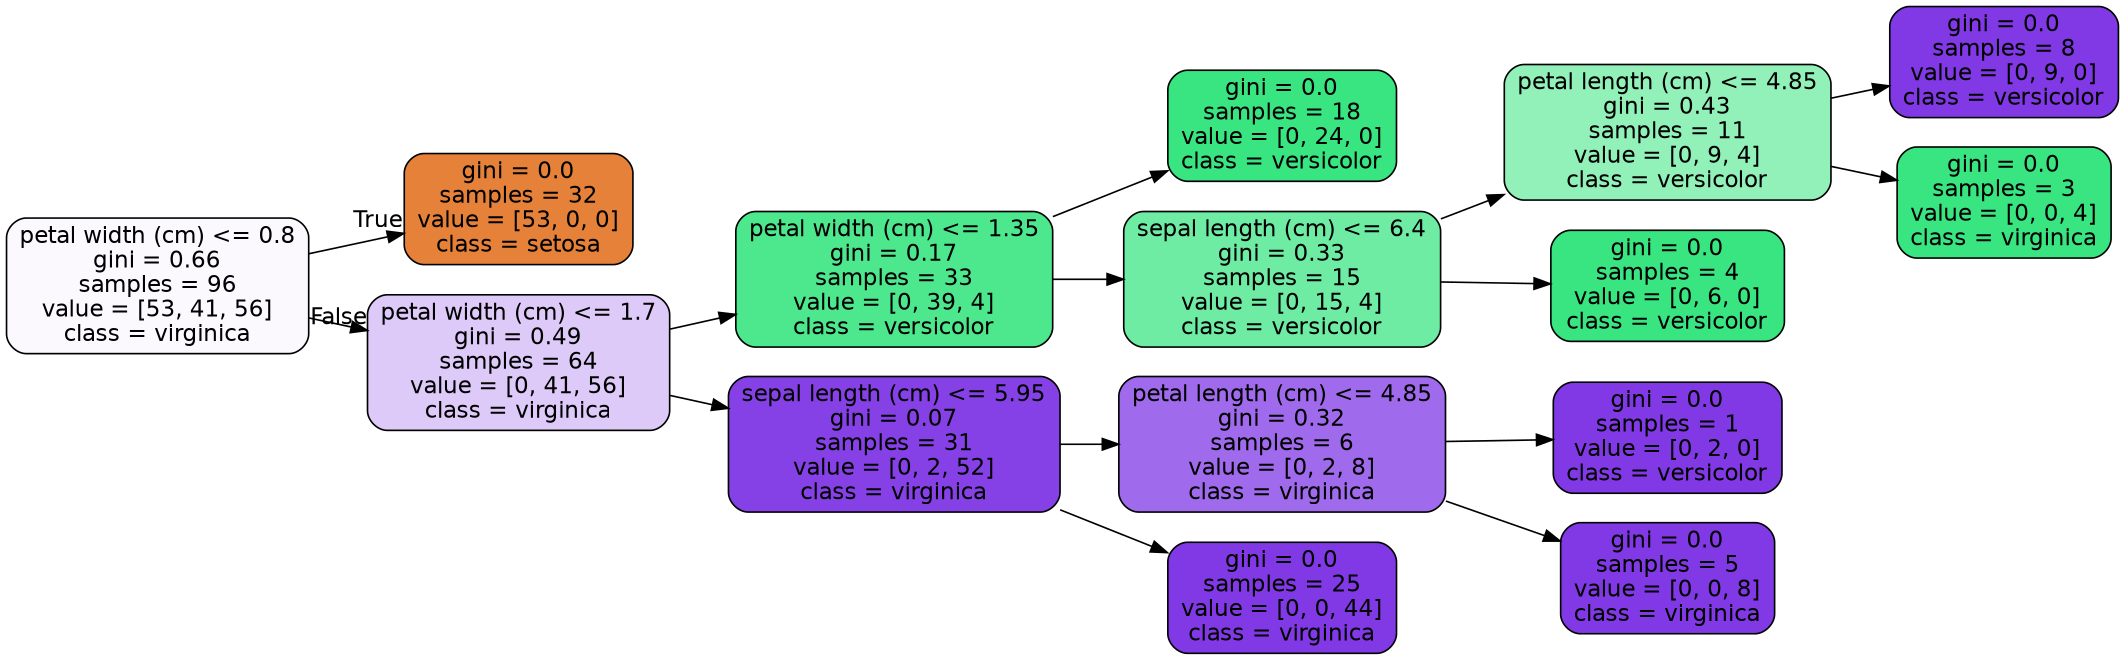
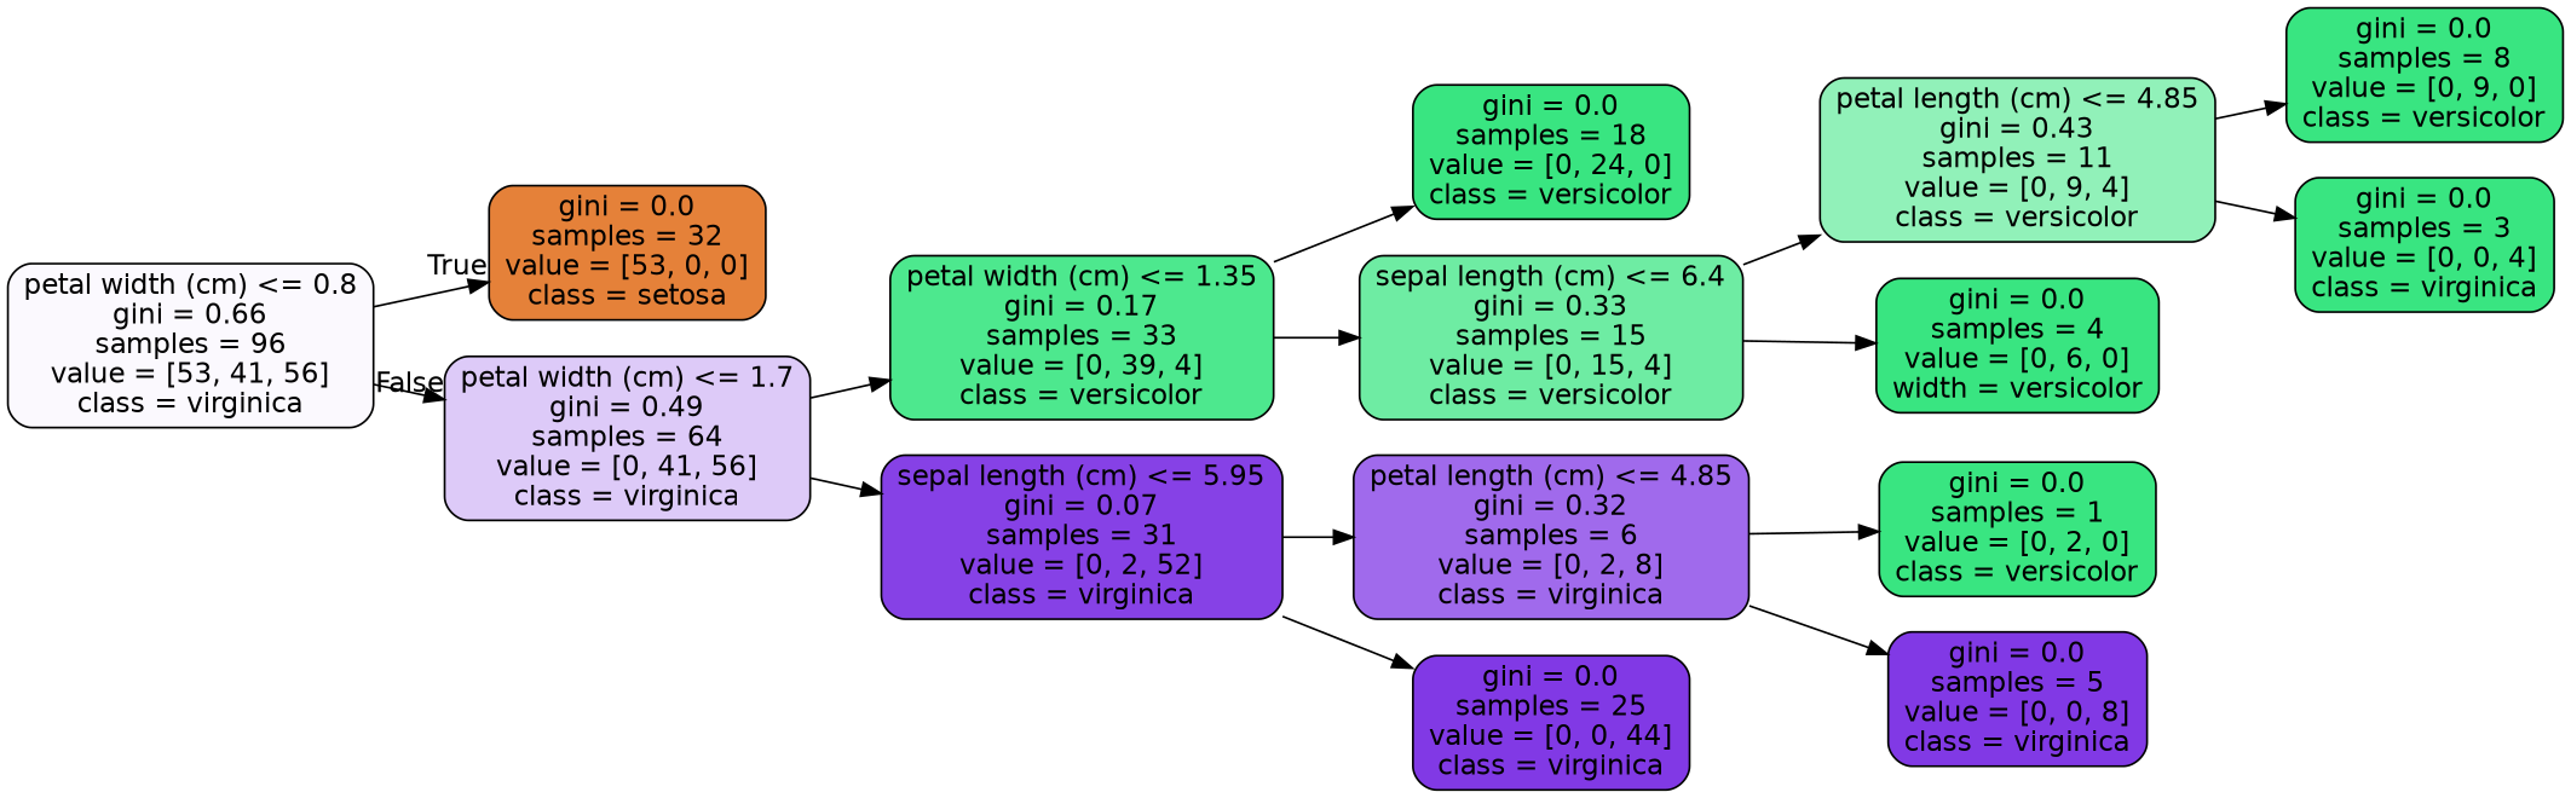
  digraph {
    rankdir=LR
    node [color=black fillcolor="#39e581" fontname=helvetica shape=box style="filled, rounded"]
    edge [fontname=helvetica]
    n1 [fillcolor="#fbf9fe" label="petal width (cm) <= 0.8\ngini = 0.66\nsamples = 96\nvalue = [53, 41, 56]\nclass = virginica"]
    n2 [fillcolor="#e58139" label="gini = 0.0\nsamples = 32\nvalue = [53, 0, 0]\nclass = setosa"]
    n3 [fillcolor="#ddcaf8" label="petal width (cm) <= 1.7\ngini = 0.49\nsamples = 64\nvalue = [0, 41, 56]\nclass = virginica"]
    n4 [fillcolor="#4de88e" label="petal width (cm) <= 1.35\ngini = 0.17\nsamples = 33\nvalue = [0, 39, 4]\nclass = versicolor"]
    n5 [fillcolor="#8641e6" label="sepal length (cm) <= 5.95\ngini = 0.07\nsamples = 31\nvalue = [0, 2, 52]\nclass = virginica"]
    n6 [label="gini = 0.0\nsamples = 18\nvalue = [0, 24, 0]\nclass = versicolor"]
    n7 [fillcolor="#6eeca3" label="sepal length (cm) <= 6.4\ngini = 0.33\nsamples = 15\nvalue = [0, 15, 4]\nclass = versicolor"]
    n8 [fillcolor="#a06aec" label="petal length (cm) <= 4.85\ngini = 0.32\nsamples = 6\nvalue = [0, 2, 8]\nclass = virginica"]
    n9 [fillcolor="#8139e5" label="gini = 0.0\nsamples = 25\nvalue = [0, 0, 44]\nclass = virginica"]
    n10 [fillcolor="#91f1b9" label="petal length (cm) <= 4.85\ngini = 0.43\nsamples = 11\nvalue = [0, 9, 4]\nclass = versicolor"]
-   n11 [label="gini = 0.0\nsamples = 4\nvalue = [0, 6, 0]\nclass = versicolor"]
-   n12 [fillcolor="#8139e5" label="gini = 0.0\nsamples = 8\nvalue = [0, 9, 0]\nclass = versicolor"]
+   n11 [label="gini = 0.0\nsamples = 4\nvalue = [0, 6, 0]\nwidth = versicolor"]
+   n12 [label="gini = 0.0\nsamples = 8\nvalue = [0, 9, 0]\nclass = versicolor"]
    n13 [label="gini = 0.0\nsamples = 3\nvalue = [0, 0, 4]\nclass = virginica"]
-   n14 [fillcolor="#8139e5" label="gini = 0.0\nsamples = 1\nvalue = [0, 2, 0]\nclass = versicolor"]
+   n14 [label="gini = 0.0\nsamples = 1\nvalue = [0, 2, 0]\nclass = versicolor"]
    n15 [fillcolor="#8139e5" label="gini = 0.0\nsamples = 5\nvalue = [0, 0, 8]\nclass = virginica"]
    n1 -> n2 [headlabel=True labelangle=45 labeldistance=2.5]
    n1 -> n3 [headlabel=False labelangle=-45 labeldistance=2.5]
    n3 -> n4
    n3 -> n5
    n4 -> n6
    n4 -> n7
    n5 -> n8
    n5 -> n9
    n7 -> n10
    n7 -> n11
    n8 -> n14
    n8 -> n15
    n10 -> n12
    n10 -> n13
  }
